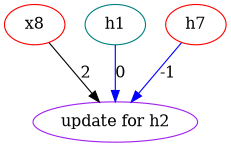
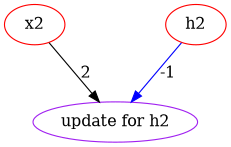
  digraph {
    node [color=red]
    edge [color=blue]
    n1 [color=purple label="update for h2"]
-   x2 [label=x8]
-   h1 [color=teal]
-   h2 [label=h7]
+   x2
+   h2
    x2 -> n1 [color=black label=2]
-   h1 -> n1 [label=0]
    h2 -> n1 [label=-1]
  }
